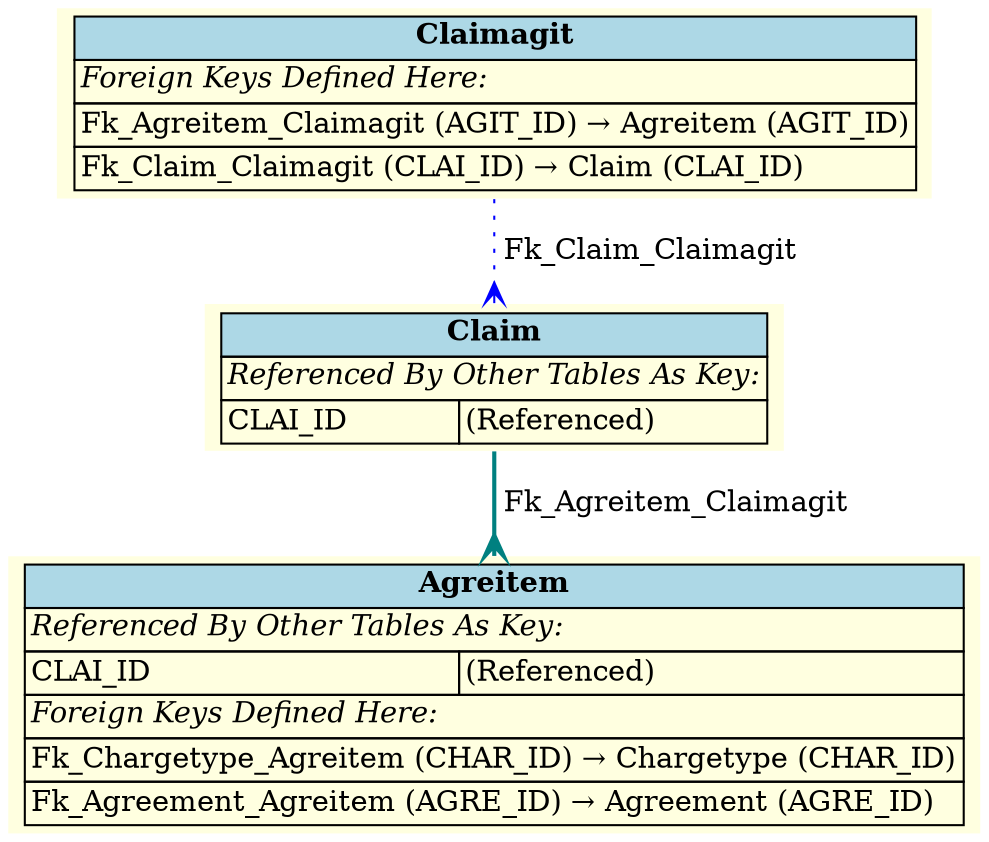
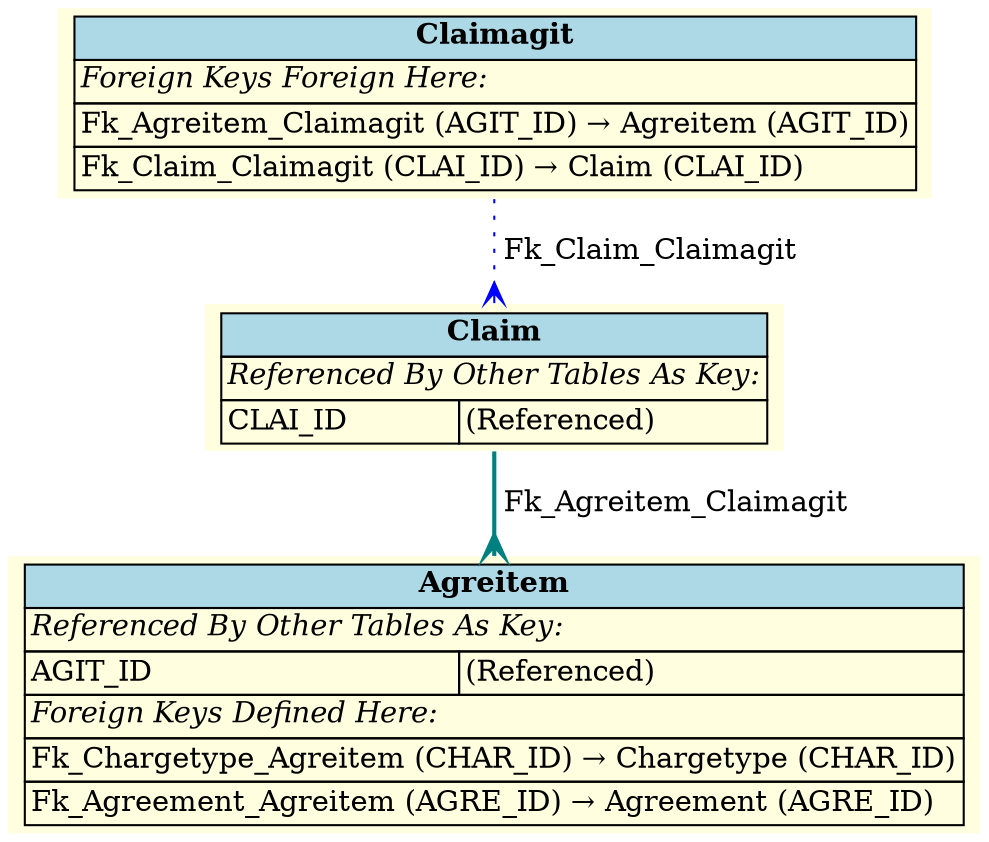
  digraph {
    rankdir=TB
    node [fillcolor=lightyellow shape=plaintext style=filled]
    edge [arrowhead=crow arrowtail=none dir=both labelfontsize=10]
-   n1 [label=<     <TABLE BORDER="0" CELLBORDER="1" CELLSPACING="0" BGCOLOR="lightyellow">       <TR><TD COLSPAN="2" BGCOLOR="lightblue"><B>Claimagit</B></TD></TR>       <TR><TD COLSPAN="2" ALIGN="LEFT"><I>Foreign Keys Defined Here:</I></TD></TR>       <TR><TD ALIGN="LEFT" COLSPAN="2">Fk_Agreitem_Claimagit (AGIT_ID) &rarr; Agreitem (AGIT_ID)</TD></TR>       <TR><TD ALIGN="LEFT" COLSPAN="2">Fk_Claim_Claimagit (CLAI_ID) &rarr; Claim (CLAI_ID)</TD></TR>     </TABLE>     >]
+   n1 [label=<     <TABLE BORDER="0" CELLBORDER="1" CELLSPACING="0" BGCOLOR="lightyellow">       <TR><TD COLSPAN="2" BGCOLOR="lightblue"><B>Claimagit</B></TD></TR>       <TR><TD COLSPAN="2" ALIGN="LEFT"><I>Foreign Keys Foreign Here:</I></TD></TR>       <TR><TD ALIGN="LEFT" COLSPAN="2">Fk_Agreitem_Claimagit (AGIT_ID) &rarr; Agreitem (AGIT_ID)</TD></TR>       <TR><TD ALIGN="LEFT" COLSPAN="2">Fk_Claim_Claimagit (CLAI_ID) &rarr; Claim (CLAI_ID)</TD></TR>     </TABLE>     >]
    n2 [label=<     <TABLE BORDER="0" CELLBORDER="1" CELLSPACING="0" BGCOLOR="lightyellow">       <TR><TD COLSPAN="2" BGCOLOR="lightblue"><B>Claim</B></TD></TR>       <TR><TD COLSPAN="2" ALIGN="LEFT"><I>Referenced By Other Tables As Key:</I></TD></TR>       <TR><TD ALIGN="LEFT">CLAI_ID</TD><TD ALIGN="LEFT">(Referenced)</TD></TR>     </TABLE>     >]
-   n3 [label=<     <TABLE BORDER="0" CELLBORDER="1" CELLSPACING="0" BGCOLOR="lightyellow">       <TR><TD COLSPAN="2" BGCOLOR="lightblue"><B>Agreitem</B></TD></TR>       <TR><TD COLSPAN="2" ALIGN="LEFT"><I>Referenced By Other Tables As Key:</I></TD></TR>       <TR><TD ALIGN="LEFT">CLAI_ID</TD><TD ALIGN="LEFT">(Referenced)</TD></TR>       <TR><TD COLSPAN="2" ALIGN="LEFT"><I>Foreign Keys Defined Here:</I></TD></TR>       <TR><TD ALIGN="LEFT" COLSPAN="2">Fk_Chargetype_Agreitem (CHAR_ID) &rarr; Chargetype (CHAR_ID)</TD></TR>       <TR><TD ALIGN="LEFT" COLSPAN="2">Fk_Agreement_Agreitem (AGRE_ID) &rarr; Agreement (AGRE_ID)</TD></TR>     </TABLE>     >]
+   n3 [label=<     <TABLE BORDER="0" CELLBORDER="1" CELLSPACING="0" BGCOLOR="lightyellow">       <TR><TD COLSPAN="2" BGCOLOR="lightblue"><B>Agreitem</B></TD></TR>       <TR><TD COLSPAN="2" ALIGN="LEFT"><I>Referenced By Other Tables As Key:</I></TD></TR>       <TR><TD ALIGN="LEFT">AGIT_ID</TD><TD ALIGN="LEFT">(Referenced)</TD></TR>       <TR><TD COLSPAN="2" ALIGN="LEFT"><I>Foreign Keys Defined Here:</I></TD></TR>       <TR><TD ALIGN="LEFT" COLSPAN="2">Fk_Chargetype_Agreitem (CHAR_ID) &rarr; Chargetype (CHAR_ID)</TD></TR>       <TR><TD ALIGN="LEFT" COLSPAN="2">Fk_Agreement_Agreitem (AGRE_ID) &rarr; Agreement (AGRE_ID)</TD></TR>     </TABLE>     >]
    n1 -> n2 [color=blue label=" Fk_Claim_Claimagit " style=dotted]
    n2 -> n3 [color=teal label=" Fk_Agreitem_Claimagit " style=bold]
  }
